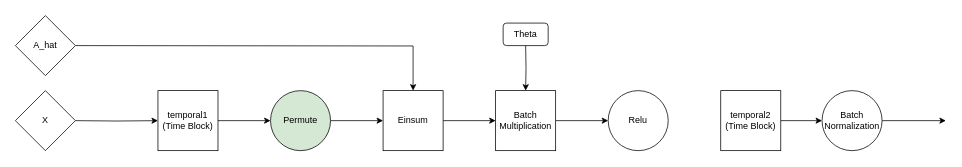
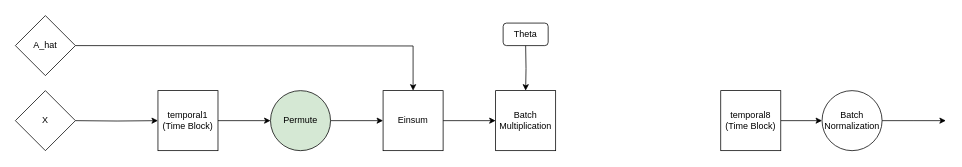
  <mxCell id="0" />
  <mxCell id="1" parent="0" />
  <mxCell id="2" style="edgeStyle=orthogonalEdgeStyle;rounded=0;orthogonalLoop=1;jettySize=auto;html=1;exitX=1;exitY=0.5;exitDx=0;exitDy=0;entryX=0;entryY=0.5;entryDx=0;entryDy=0;" edge="1" parent="1" source="4" target="6"><mxGeometry relative="1" as="geometry" /></mxCell>
  <mxCell id="3" style="edgeStyle=orthogonalEdgeStyle;rounded=0;orthogonalLoop=1;jettySize=auto;html=1;entryX=0.5;entryY=0;entryDx=0;entryDy=0;" edge="1" parent="1" target="9"><mxGeometry relative="1" as="geometry"><mxPoint x="100" y="60" as="sourcePoint" /></mxGeometry></mxCell>
  <mxCell id="4" value="temporal1&lt;br&gt;(Time Block)" style="whiteSpace=wrap;html=1;aspect=fixed;" vertex="1" parent="1"><mxGeometry x="210" y="120" width="80" height="80" as="geometry" /></mxCell>
  <mxCell id="5" style="edgeStyle=orthogonalEdgeStyle;rounded=0;orthogonalLoop=1;jettySize=auto;html=1;exitX=1;exitY=0.5;exitDx=0;exitDy=0;entryX=0;entryY=0.5;entryDx=0;entryDy=0;" edge="1" parent="1" source="6" target="9"><mxGeometry relative="1" as="geometry" /></mxCell>
  <mxCell id="6" value="Permute" style="ellipse;whiteSpace=wrap;html=1;aspect=fixed;fillColor=#d5e8d4;" vertex="1" parent="1"><mxGeometry x="360" y="120" width="80" height="80" as="geometry" /></mxCell>
  <mxCell id="7" style="edgeStyle=orthogonalEdgeStyle;rounded=0;orthogonalLoop=1;jettySize=auto;html=1;exitX=1;exitY=0.5;exitDx=0;exitDy=0;entryX=0;entryY=0.5;entryDx=0;entryDy=0;" edge="1" parent="1" source="9" target="11"><mxGeometry relative="1" as="geometry" /></mxCell>
  <mxCell id="8" style="edgeStyle=orthogonalEdgeStyle;rounded=0;orthogonalLoop=1;jettySize=auto;html=1;entryX=0.5;entryY=0;entryDx=0;entryDy=0;" edge="1" parent="1" target="11"><mxGeometry relative="1" as="geometry"><mxPoint x="700" y="60" as="sourcePoint" /></mxGeometry></mxCell>
  <mxCell id="9" value="Einsum" style="whiteSpace=wrap;html=1;aspect=fixed;" vertex="1" parent="1"><mxGeometry x="510" y="120" width="80" height="80" as="geometry" /></mxCell>
- <mxCell id="10" style="edgeStyle=orthogonalEdgeStyle;rounded=0;orthogonalLoop=1;jettySize=auto;html=1;exitX=1;exitY=0.5;exitDx=0;exitDy=0;entryX=0;entryY=0.5;entryDx=0;entryDy=0;" edge="1" parent="1" source="11" target="12"><mxGeometry relative="1" as="geometry" /></mxCell>
  <mxCell id="11" value="Batch Multiplication" style="whiteSpace=wrap;html=1;aspect=fixed;" vertex="1" parent="1"><mxGeometry x="660" y="120" width="80" height="80" as="geometry" /></mxCell>
- <mxCell id="12" value="Relu" style="ellipse;whiteSpace=wrap;html=1;aspect=fixed;" vertex="1" parent="1"><mxGeometry x="810" y="120" width="80" height="80" as="geometry" /></mxCell>
  <mxCell id="13" style="edgeStyle=orthogonalEdgeStyle;rounded=0;orthogonalLoop=1;jettySize=auto;html=1;exitX=1;exitY=0.5;exitDx=0;exitDy=0;entryX=0;entryY=0.5;entryDx=0;entryDy=0;" edge="1" parent="1" source="14" target="16"><mxGeometry relative="1" as="geometry" /></mxCell>
- <mxCell id="14" value="&lt;span&gt;temporal2&lt;/span&gt;&lt;br&gt;&lt;span&gt;(Time Block)&lt;/span&gt;" style="whiteSpace=wrap;html=1;aspect=fixed;" vertex="1" parent="1"><mxGeometry x="960" y="120" width="80" height="80" as="geometry" /></mxCell>
+ <mxCell id="14" value="&lt;span&gt;temporal8&lt;/span&gt;&lt;br&gt;&lt;span&gt;(Time Block)&lt;/span&gt;" style="whiteSpace=wrap;html=1;aspect=fixed;" vertex="1" parent="1"><mxGeometry x="960" y="120" width="80" height="80" as="geometry" /></mxCell>
  <mxCell id="15" style="edgeStyle=orthogonalEdgeStyle;rounded=0;orthogonalLoop=1;jettySize=auto;html=1;exitX=1;exitY=0.5;exitDx=0;exitDy=0;" edge="1" parent="1" source="16"><mxGeometry relative="1" as="geometry"><mxPoint x="1260" y="160" as="targetPoint" /></mxGeometry></mxCell>
  <mxCell id="16" value="Batch Normalization" style="ellipse;whiteSpace=wrap;html=1;aspect=fixed;" vertex="1" parent="1"><mxGeometry x="1095" y="120" width="80" height="80" as="geometry" /></mxCell>
  <mxCell id="17" style="edgeStyle=orthogonalEdgeStyle;rounded=0;orthogonalLoop=1;jettySize=auto;html=1;entryX=0;entryY=0.5;entryDx=0;entryDy=0;" edge="1" parent="1" target="4"><mxGeometry relative="1" as="geometry"><mxPoint x="100" y="160" as="sourcePoint" /></mxGeometry></mxCell>
  <mxCell id="18" value="A_hat" style="rhombus;whiteSpace=wrap;html=1;" vertex="1" parent="1"><mxGeometry x="20" y="20" width="80" height="80" as="geometry" /></mxCell>
  <mxCell id="19" value="X" style="rhombus;whiteSpace=wrap;html=1;" vertex="1" parent="1"><mxGeometry x="20" y="120" width="80" height="80" as="geometry" /></mxCell>
  <mxCell id="20" value="Theta" style="rounded=1;whiteSpace=wrap;html=1;" vertex="1" parent="1"><mxGeometry x="670" y="30" width="60" height="30" as="geometry" /></mxCell>
